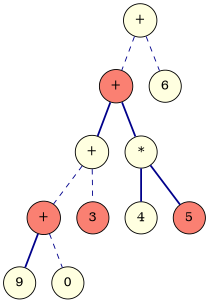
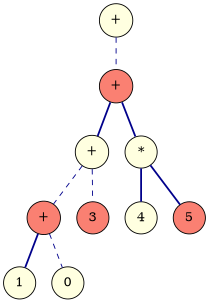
  graph {
    splines=false
    node [fillcolor=lightyellow shape=circle style=filled]
    edge [color=blue4 style=bold]
-   n1 [label=9]
+   n1 [label=1]
    n2 [label=0]
    n3 [fillcolor=salmon label="+"]
    n4 [fillcolor=salmon label=3]
    n5 [label="+"]
    n6 [label=4]
    n7 [fillcolor=salmon label=5]
    n8 [label="*"]
    n9 [fillcolor=salmon label="+"]
-   n10 [label=6]
    n11 [label="+"]
    n3 -- n1
    n3 -- n2 [style=dashed]
    n5 -- n3 [style=dashed]
    n5 -- n4 [style=dashed]
    n8 -- n6
    n8 -- n7
    n9 -- n5
    n9 -- n8
    n11 -- n9 [style=dashed]
-   n11 -- n10 [style=dashed]
  }
